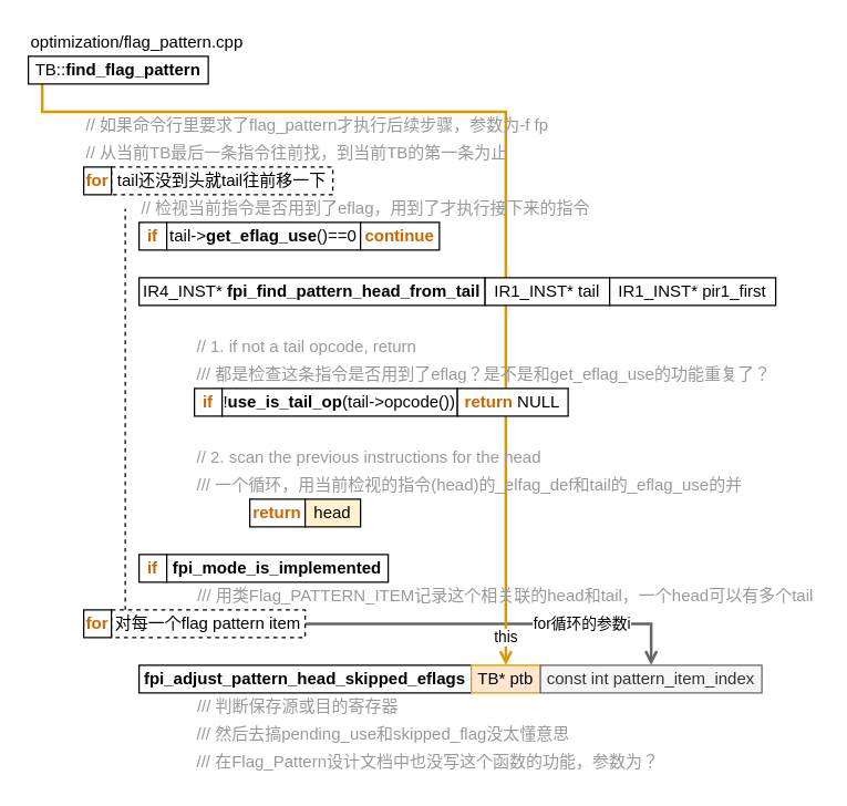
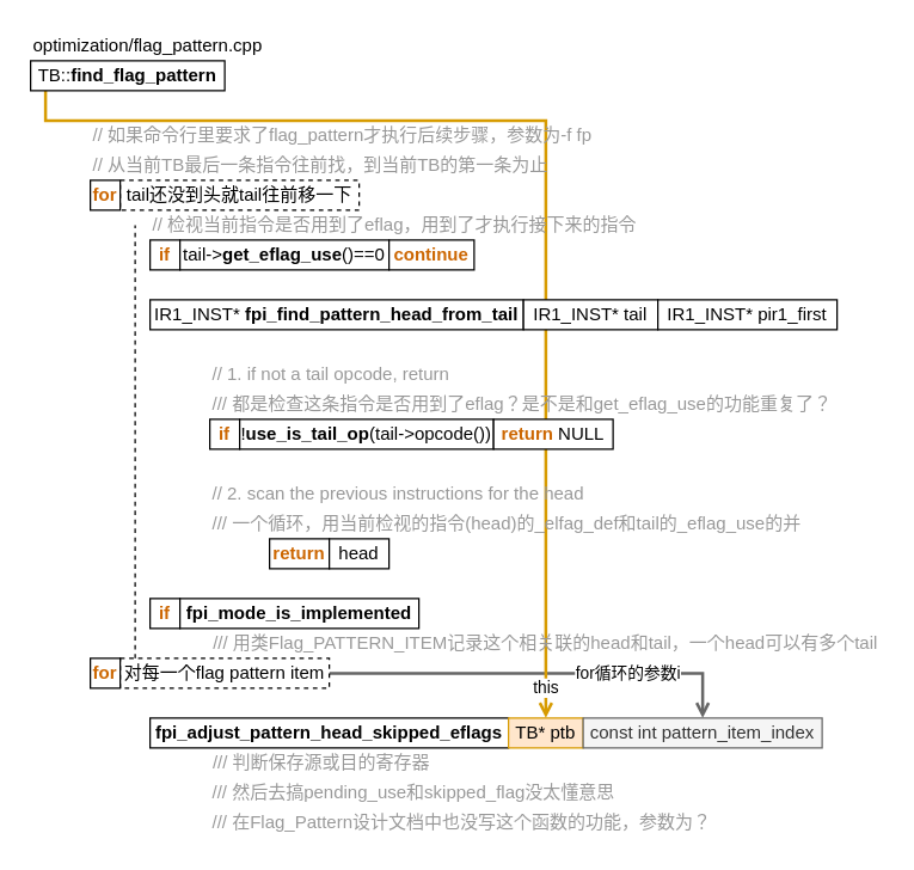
  <mxCell id="0" />
  <mxCell id="1" parent="0" />
  <mxCell id="2" value="for循环的参数i" style="edgeStyle=orthogonalEdgeStyle;rounded=0;orthogonalLoop=1;jettySize=auto;html=1;strokeWidth=2;fillColor=#f5f5f5;strokeColor=#666666;endArrow=open;" parent="1" source="30" target="34" edge="1"><mxGeometry x="0.428" relative="1" as="geometry"><mxPoint as="offset" /></mxGeometry></mxCell>
  <mxCell id="3" value="this" style="edgeStyle=orthogonalEdgeStyle;rounded=0;orthogonalLoop=1;jettySize=auto;html=1;fillColor=#ffe6cc;strokeColor=#d79b00;strokeWidth=2;endArrow=open;" parent="1" source="4" target="33" edge="1"><mxGeometry x="0.947" relative="1" as="geometry"><Array as="points"><mxPoint x="30" y="80" /><mxPoint x="365" y="80" /></Array><mxPoint as="offset" /></mxGeometry></mxCell>
  <mxCell id="4" value="TB::&lt;b&gt;find_flag_pattern&lt;/b&gt;" style="rounded=0;whiteSpace=wrap;html=1;" parent="1" vertex="1"><mxGeometry x="20" y="40" width="130" height="20" as="geometry" /></mxCell>
  <mxCell id="5" value="optimization/flag_pattern.cpp" style="text;html=1;resizable=0;points=[];autosize=1;align=left;verticalAlign=top;spacingTop=-4;" parent="1" vertex="1"><mxGeometry x="20" y="20" width="170" height="20" as="geometry" /></mxCell>
  <mxCell id="6" value="&lt;font color=&quot;#999999&quot;&gt;// 如果命令行里要求了flag_pattern才执行后续步骤，参数为-f fp&lt;/font&gt;" style="text;html=1;resizable=0;points=[];autosize=1;align=left;verticalAlign=top;spacingTop=-4;" parent="1" vertex="1"><mxGeometry x="60" y="80" width="350" height="20" as="geometry" /></mxCell>
  <mxCell id="7" value="&lt;font color=&quot;#999999&quot;&gt;// 从当前TB最后一条指令往前找，到当前TB的第一条为止&lt;/font&gt;" style="text;html=1;resizable=0;points=[];autosize=1;align=left;verticalAlign=top;spacingTop=-4;" parent="1" vertex="1"><mxGeometry x="60" y="100" width="320" height="20" as="geometry" /></mxCell>
  <mxCell id="8" value="&lt;font color=&quot;#999999&quot;&gt;// 检视当前指令是否用到了eflag，用到了才执行接下来的指令&lt;/font&gt;" style="text;html=1;resizable=0;points=[];autosize=1;align=left;verticalAlign=top;spacingTop=-4;" parent="1" vertex="1"><mxGeometry x="100" y="140" width="340" height="20" as="geometry" /></mxCell>
  <mxCell id="9" value="tail还没到头就tail往前移一下" style="rounded=0;whiteSpace=wrap;html=1;dashed=1;" parent="1" vertex="1"><mxGeometry x="80" y="120" width="160" height="20" as="geometry" /></mxCell>
  <mxCell id="10" value="&lt;b&gt;&lt;font color=&quot;#cc6600&quot;&gt;if&lt;/font&gt;&lt;/b&gt;" style="rounded=0;whiteSpace=wrap;html=1;" parent="1" vertex="1"><mxGeometry x="100" y="160" width="20" height="20" as="geometry" /></mxCell>
  <mxCell id="11" value="tail-&amp;gt;&lt;b&gt;get_eflag_use&lt;/b&gt;()==0" style="rounded=0;whiteSpace=wrap;html=1;" parent="1" vertex="1"><mxGeometry x="120" y="160" width="140" height="20" as="geometry" /></mxCell>
  <mxCell id="12" value="&lt;b&gt;&lt;font color=&quot;#cc6600&quot;&gt;continue&lt;/font&gt;&lt;/b&gt;" style="rounded=0;whiteSpace=wrap;html=1;" parent="1" vertex="1"><mxGeometry x="260" y="160" width="57" height="20" as="geometry" /></mxCell>
- <mxCell id="13" value="IR4_INST* &lt;b&gt;fpi_find_pattern_head_from_tail&lt;/b&gt;" style="rounded=0;whiteSpace=wrap;html=1;" parent="1" vertex="1"><mxGeometry x="100" y="200" width="250" height="20" as="geometry" /></mxCell>
+ <mxCell id="13" value="IR1_INST* &lt;b&gt;fpi_find_pattern_head_from_tail&lt;/b&gt;" style="rounded=0;whiteSpace=wrap;html=1;" parent="1" vertex="1"><mxGeometry x="100" y="200" width="250" height="20" as="geometry" /></mxCell>
  <mxCell id="14" value="IR1_INST* tail" style="rounded=0;whiteSpace=wrap;html=1;" parent="1" vertex="1"><mxGeometry x="350" y="200" width="90" height="20" as="geometry" /></mxCell>
  <mxCell id="15" value="IR1_INST* pir1_first" style="rounded=0;whiteSpace=wrap;html=1;" parent="1" vertex="1"><mxGeometry x="440" y="200" width="120" height="20" as="geometry" /></mxCell>
  <mxCell id="16" value="&lt;font color=&quot;#999999&quot;&gt;// 1. if not a tail opcode, return&lt;/font&gt;" style="text;html=1;resizable=0;points=[];autosize=1;align=left;verticalAlign=top;spacingTop=-4;" parent="1" vertex="1"><mxGeometry x="140" y="240" width="170" height="20" as="geometry" /></mxCell>
  <mxCell id="17" value="&lt;span style=&quot;color: rgb(153 , 153 , 153)&quot;&gt;/// 都是检查这条指令是否用到了eflag？是不是和get_eflag_use的功能重复了？&lt;/span&gt;" style="text;html=1;resizable=0;points=[];autosize=1;align=left;verticalAlign=top;spacingTop=-4;" parent="1" vertex="1"><mxGeometry x="140" y="260" width="430" height="20" as="geometry" /></mxCell>
  <mxCell id="18" value="&lt;b&gt;&lt;font color=&quot;#cc6600&quot;&gt;if&lt;/font&gt;&lt;/b&gt;" style="rounded=0;whiteSpace=wrap;html=1;" parent="1" vertex="1"><mxGeometry x="140" y="280" width="20" height="20" as="geometry" /></mxCell>
  <mxCell id="19" value="!&lt;b&gt;use_is_tail_op&lt;/b&gt;(tail-&amp;gt;opcode())" style="rounded=0;whiteSpace=wrap;html=1;" parent="1" vertex="1"><mxGeometry x="160" y="280" width="170" height="20" as="geometry" /></mxCell>
  <mxCell id="20" value="&lt;b&gt;&lt;font color=&quot;#cc6600&quot;&gt;return&lt;/font&gt;&lt;/b&gt; NULL" style="rounded=0;whiteSpace=wrap;html=1;" parent="1" vertex="1"><mxGeometry x="330" y="280" width="80" height="20" as="geometry" /></mxCell>
  <mxCell id="21" value="&lt;font color=&quot;#999999&quot;&gt;// 2. scan the previous instructions for the head&lt;/font&gt;" style="text;html=1;resizable=0;points=[];autosize=1;align=left;verticalAlign=top;spacingTop=-4;" parent="1" vertex="1"><mxGeometry x="140" y="320" width="260" height="20" as="geometry" /></mxCell>
  <mxCell id="22" value="&lt;font color=&quot;#999999&quot;&gt;/// 一个循环，用当前检视的指令(head)的_elfag_def和tail的_eflag_use的并&lt;/font&gt;" style="text;html=1;strokeColor=none;fillColor=none;align=left;verticalAlign=middle;whiteSpace=wrap;rounded=0;" parent="1" vertex="1"><mxGeometry x="140" y="340" width="410" height="20" as="geometry" /></mxCell>
  <mxCell id="23" value="&lt;b&gt;&lt;font color=&quot;#cc6600&quot;&gt;return&lt;/font&gt;&lt;/b&gt;" style="rounded=0;whiteSpace=wrap;html=1;" parent="1" vertex="1"><mxGeometry x="180" y="360" width="40" height="20" as="geometry" /></mxCell>
- <mxCell id="24" value="head" style="rounded=0;whiteSpace=wrap;html=1;fillColor=#fff2cc;" parent="1" vertex="1"><mxGeometry x="220" y="360" width="40" height="20" as="geometry" /></mxCell>
+ <mxCell id="24" value="head" style="rounded=0;whiteSpace=wrap;html=1;" parent="1" vertex="1"><mxGeometry x="220" y="360" width="40" height="20" as="geometry" /></mxCell>
  <mxCell id="25" value="&lt;b&gt;&lt;font color=&quot;#cc6600&quot;&gt;if&lt;/font&gt;&lt;/b&gt;" style="rounded=0;whiteSpace=wrap;html=1;" parent="1" vertex="1"><mxGeometry x="100" y="400" width="20" height="20" as="geometry" /></mxCell>
  <mxCell id="26" value="&lt;b&gt;fpi_mode_is_implemented&lt;/b&gt;" style="rounded=0;whiteSpace=wrap;html=1;" parent="1" vertex="1"><mxGeometry x="120" y="400" width="160" height="20" as="geometry" /></mxCell>
  <mxCell id="27" value="&lt;font color=&quot;#999999&quot;&gt;/// 用类Flag_PATTERN_ITEM记录这个相关联的head和tail，一个head可以有多个tail&lt;/font&gt;" style="text;html=1;strokeColor=none;fillColor=none;align=center;verticalAlign=middle;whiteSpace=wrap;rounded=0;" parent="1" vertex="1"><mxGeometry x="140" y="420" width="450" height="20" as="geometry" /></mxCell>
  <mxCell id="28" value="" style="endArrow=none;dashed=1;html=1;" parent="1" edge="1"><mxGeometry width="50" height="50" relative="1" as="geometry"><mxPoint x="90" y="440" as="sourcePoint" /><mxPoint x="90" y="150" as="targetPoint" /></mxGeometry></mxCell>
  <mxCell id="29" value="&lt;b&gt;&lt;font color=&quot;#cc6600&quot;&gt;for&lt;/font&gt;&lt;/b&gt;" style="rounded=0;whiteSpace=wrap;html=1;" parent="1" vertex="1"><mxGeometry x="60" y="120" width="20" height="20" as="geometry" /></mxCell>
  <mxCell id="30" value="对每一个flag pattern item" style="rounded=0;whiteSpace=wrap;html=1;dashed=1;" parent="1" vertex="1"><mxGeometry x="80" y="440" width="140" height="20" as="geometry" /></mxCell>
  <mxCell id="31" value="&lt;b&gt;&lt;font color=&quot;#cc6600&quot;&gt;for&lt;/font&gt;&lt;/b&gt;" style="rounded=0;whiteSpace=wrap;html=1;" parent="1" vertex="1"><mxGeometry x="60" y="440" width="20" height="20" as="geometry" /></mxCell>
  <mxCell id="32" value="&lt;b&gt;fpi_adjust_pattern_head_skipped_eflags&lt;/b&gt;" style="rounded=0;whiteSpace=wrap;html=1;" parent="1" vertex="1"><mxGeometry x="100" y="480" width="240" height="20" as="geometry" /></mxCell>
  <mxCell id="33" value="TB* ptb" style="rounded=0;whiteSpace=wrap;html=1;fillColor=#ffe6cc;strokeColor=#d79b00;" parent="1" vertex="1"><mxGeometry x="340" y="480" width="50" height="20" as="geometry" /></mxCell>
  <mxCell id="34" value="const int pattern_item_index" style="rounded=0;whiteSpace=wrap;html=1;fillColor=#f5f5f5;strokeColor=#666666;fontColor=#333333;" parent="1" vertex="1"><mxGeometry x="390" y="480" width="160" height="20" as="geometry" /></mxCell>
  <mxCell id="35" value="&lt;font color=&quot;#999999&quot;&gt;/// 判断保存源或目的寄存器&lt;/font&gt;" style="text;html=1;strokeColor=none;fillColor=none;align=center;verticalAlign=middle;whiteSpace=wrap;rounded=0;" parent="1" vertex="1"><mxGeometry x="140" y="500" width="150" height="20" as="geometry" /></mxCell>
  <mxCell id="36" value="&lt;font color=&quot;#999999&quot;&gt;/// 在Flag_Pattern设计文档中也没写这个函数的功能，参数为？&lt;/font&gt;" style="text;html=1;strokeColor=none;fillColor=none;align=left;verticalAlign=middle;whiteSpace=wrap;rounded=0;" parent="1" vertex="1"><mxGeometry x="140" y="540" width="370" height="20" as="geometry" /></mxCell>
  <mxCell id="37" value="&lt;span style=&quot;color: rgb(153 , 153 , 153)&quot;&gt;/// 然后去搞pending_use和skipped_flag没太懂意思&lt;/span&gt;" style="text;html=1;strokeColor=none;fillColor=none;align=left;verticalAlign=middle;whiteSpace=wrap;rounded=0;" parent="1" vertex="1"><mxGeometry x="140" y="520" width="290" height="20" as="geometry" /></mxCell>
